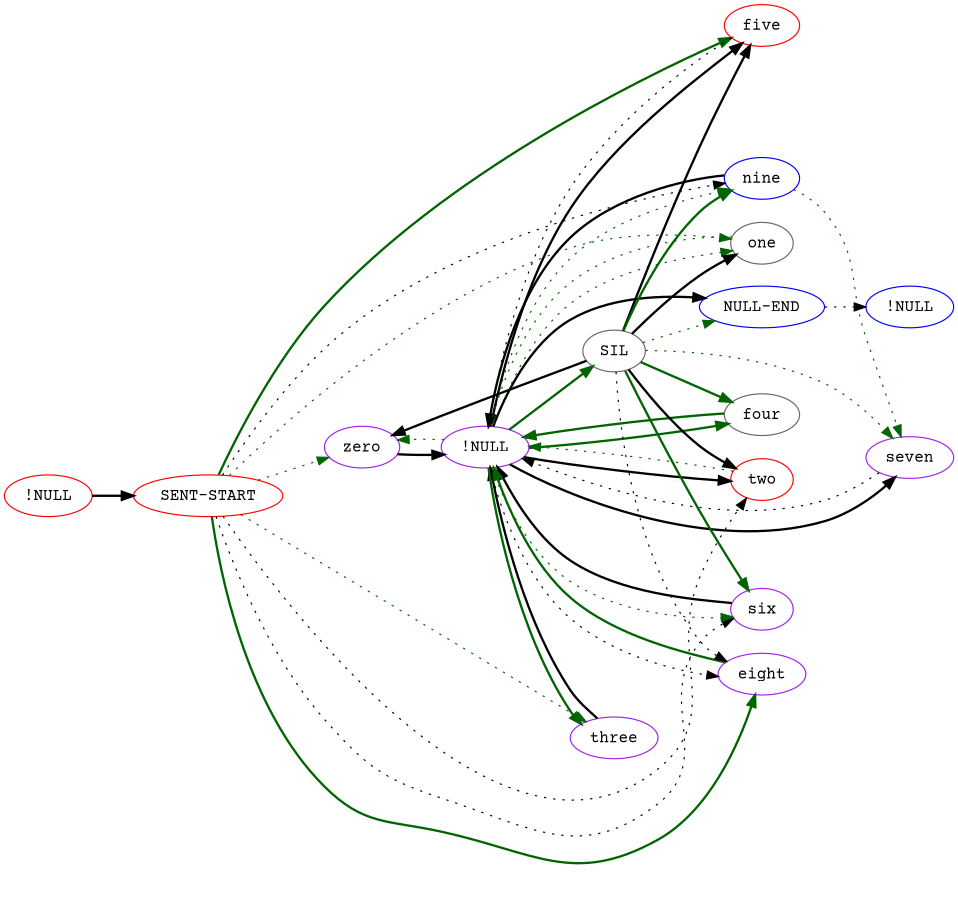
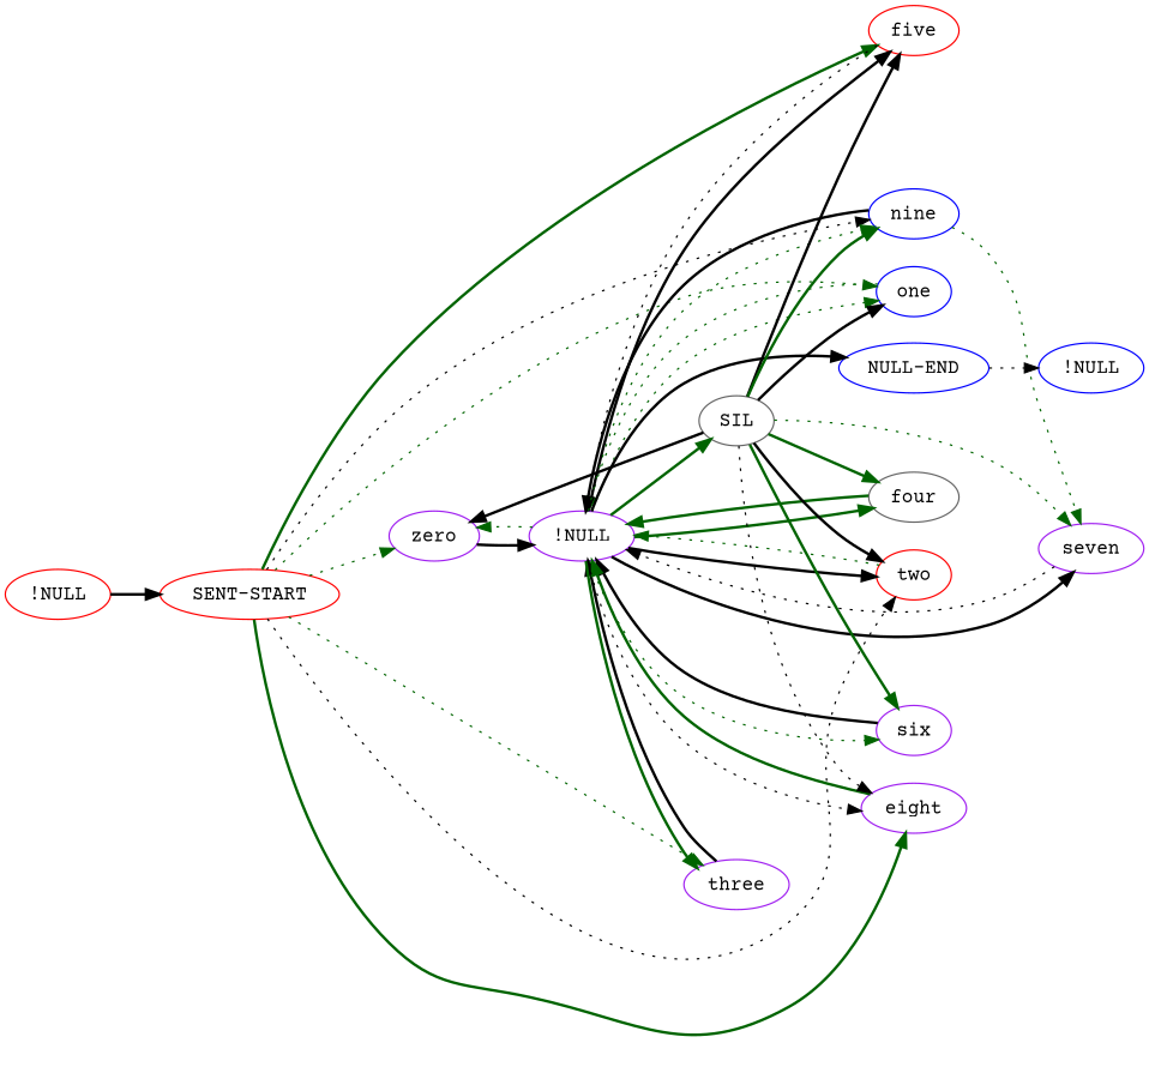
  digraph {
    fontname="Courier Prime"
    rankdir=LR
    node [color=purple fontname="Courier Prime"]
    edge [color=darkgreen fontname="Courier Prime" style=bold]
    n1 [color=red label="!NULL"]
    n2 [color=red label="SENT-START"]
    n3 [label=zero]
-   n4 [color=gray40 label=one]
+   n4 [color=blue label=one]
    n5 [color=red label=two]
    n6 [label=three]
    n7 [color=red label=five]
    n8 [label=six]
    n9 [label=eight]
    n10 [color=blue label=nine]
    n11 [color=blue label="!NULL"]
    n12 [label="!NULL"]
    n13 [color=gray40 label=four]
    n14 [label=seven]
    n15 [color=gray40 label=SIL]
    n16 [color=blue label="NULL-END"]
    n1 -> n2 [color=black]
    n2 -> n3 [style=dotted]
    n2 -> n4 [style=dotted]
    n2 -> n5 [color=black style=dotted]
    n2 -> n6 [style=dotted]
    n2 -> n7
-   n2 -> n8 [color=black style=dotted]
    n2 -> n9
    n2 -> n10 [color=black style=dotted]
    n3 -> n12 [color=black]
    n4 -> n12 [style=dotted]
    n5 -> n12 [style=dotted]
    n6 -> n12 [color=black]
    n7 -> n12 [color=black style=dotted]
    n8 -> n12 [color=black]
    n9 -> n12
    n10 -> n12 [color=black]
    n10 -> n14 [style=dotted]
    n12 -> n3 [style=dotted]
    n12 -> n4 [style=dotted]
    n12 -> n5 [color=black]
    n12 -> n6
    n12 -> n7 [color=black]
    n12 -> n8 [style=dotted]
    n12 -> n9 [color=black style=dotted]
    n12 -> n10 [style=dotted]
    n12 -> n13
    n12 -> n14 [color=black]
    n12 -> n15
    n12 -> n16 [color=black]
    n13 -> n12
    n14 -> n12 [color=black style=dotted]
    n15 -> n3 [color=black]
    n15 -> n4 [color=black]
    n15 -> n5 [color=black]
    n15 -> n7 [color=black]
    n15 -> n8
    n15 -> n9 [color=black style=dotted]
    n15 -> n10
    n15 -> n13
    n15 -> n14 [style=dotted]
-   n15 -> n16 [style=dotted]
    n16 -> n11 [color=black style=dotted]
  }
